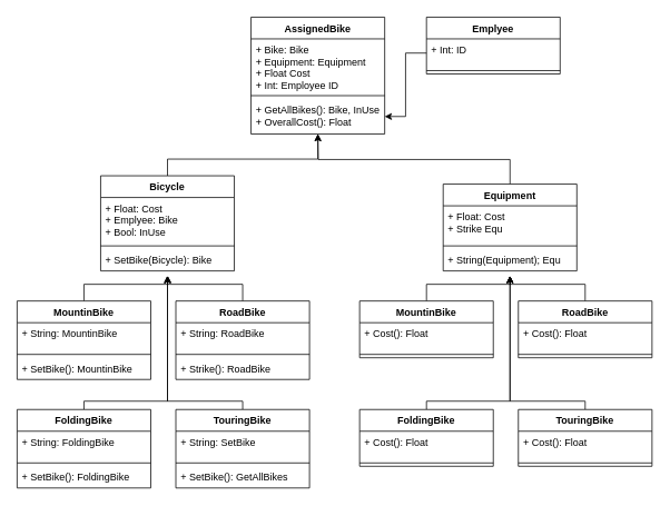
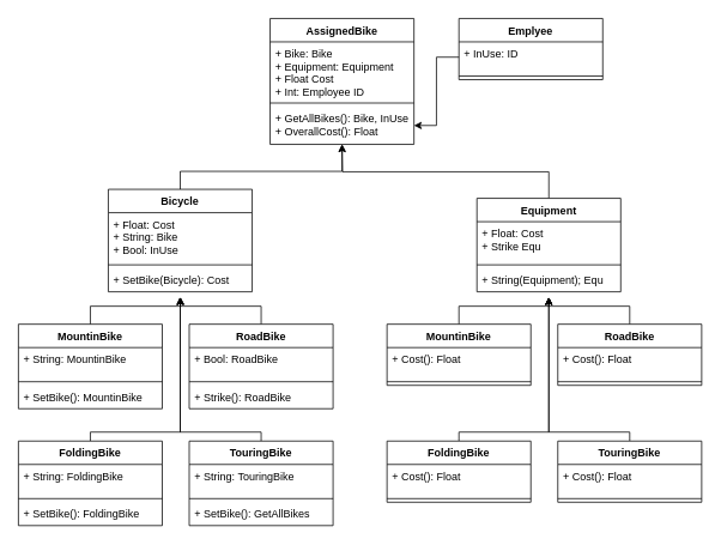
  <mxCell id="0" />
  <mxCell id="1" parent="0" />
  <mxCell id="2" style="edgeStyle=orthogonalEdgeStyle;rounded=0;orthogonalLoop=1;jettySize=auto;html=1;exitX=0.5;exitY=0;exitDx=0;exitDy=0;" edge="1" parent="1" source="3"><mxGeometry relative="1" as="geometry"><mxPoint x="380" y="160" as="targetPoint" /><Array as="points"><mxPoint x="200" y="190" /><mxPoint x="380" y="190" /></Array></mxGeometry></mxCell>
  <mxCell id="3" value="Bicycle&#10;" style="swimlane;fontStyle=1;align=center;verticalAlign=top;childLayout=stackLayout;horizontal=1;startSize=26;horizontalStack=0;resizeParent=1;resizeParentMax=0;resizeLast=0;collapsible=1;marginBottom=0;" vertex="1" parent="1"><mxGeometry x="120" y="210" width="160" height="114" as="geometry" /></mxCell>
- <mxCell id="4" value="+ Float: Cost&#10;+ Emplyee: Bike&#10;+ Bool: InUse" style="text;strokeColor=none;fillColor=none;align=left;verticalAlign=top;spacingLeft=4;spacingRight=4;overflow=hidden;rotatable=0;points=[[0,0.5],[1,0.5]];portConstraint=eastwest;" vertex="1" parent="3"><mxGeometry y="26" width="160" height="54" as="geometry" /></mxCell>
+ <mxCell id="4" value="+ Float: Cost&#10;+ String: Bike&#10;+ Bool: InUse" style="text;strokeColor=none;fillColor=none;align=left;verticalAlign=top;spacingLeft=4;spacingRight=4;overflow=hidden;rotatable=0;points=[[0,0.5],[1,0.5]];portConstraint=eastwest;" vertex="1" parent="3"><mxGeometry y="26" width="160" height="54" as="geometry" /></mxCell>
  <mxCell id="5" value="" style="line;strokeWidth=1;fillColor=none;align=left;verticalAlign=middle;spacingTop=-1;spacingLeft=3;spacingRight=3;rotatable=0;labelPosition=right;points=[];portConstraint=eastwest;" vertex="1" parent="3"><mxGeometry y="80" width="160" height="8" as="geometry" /></mxCell>
- <mxCell id="6" value="+ SetBike(Bicycle): Bike" style="text;strokeColor=none;fillColor=none;align=left;verticalAlign=top;spacingLeft=4;spacingRight=4;overflow=hidden;rotatable=0;points=[[0,0.5],[1,0.5]];portConstraint=eastwest;" vertex="1" parent="3"><mxGeometry y="88" width="160" height="26" as="geometry" /></mxCell>
+ <mxCell id="6" value="+ SetBike(Bicycle): Cost" style="text;strokeColor=none;fillColor=none;align=left;verticalAlign=top;spacingLeft=4;spacingRight=4;overflow=hidden;rotatable=0;points=[[0,0.5],[1,0.5]];portConstraint=eastwest;" vertex="1" parent="3"><mxGeometry y="88" width="160" height="26" as="geometry" /></mxCell>
  <mxCell id="7" style="edgeStyle=orthogonalEdgeStyle;rounded=0;orthogonalLoop=1;jettySize=auto;html=1;exitX=0.5;exitY=0;exitDx=0;exitDy=0;" edge="1" parent="1" source="8"><mxGeometry relative="1" as="geometry"><mxPoint x="200" y="330" as="targetPoint" /></mxGeometry></mxCell>
  <mxCell id="8" value="RoadBike&#10;" style="swimlane;fontStyle=1;align=center;verticalAlign=top;childLayout=stackLayout;horizontal=1;startSize=26;horizontalStack=0;resizeParent=1;resizeParentMax=0;resizeLast=0;collapsible=1;marginBottom=0;" vertex="1" parent="1"><mxGeometry x="210" y="360" width="160" height="94" as="geometry" /></mxCell>
- <mxCell id="9" value="+ String: RoadBike" style="text;strokeColor=none;fillColor=none;align=left;verticalAlign=top;spacingLeft=4;spacingRight=4;overflow=hidden;rotatable=0;points=[[0,0.5],[1,0.5]];portConstraint=eastwest;" vertex="1" parent="8"><mxGeometry y="26" width="160" height="34" as="geometry" /></mxCell>
+ <mxCell id="9" value="+ Bool: RoadBike" style="text;strokeColor=none;fillColor=none;align=left;verticalAlign=top;spacingLeft=4;spacingRight=4;overflow=hidden;rotatable=0;points=[[0,0.5],[1,0.5]];portConstraint=eastwest;" vertex="1" parent="8"><mxGeometry y="26" width="160" height="34" as="geometry" /></mxCell>
  <mxCell id="10" value="" style="line;strokeWidth=1;fillColor=none;align=left;verticalAlign=middle;spacingTop=-1;spacingLeft=3;spacingRight=3;rotatable=0;labelPosition=right;points=[];portConstraint=eastwest;" vertex="1" parent="8"><mxGeometry y="60" width="160" height="8" as="geometry" /></mxCell>
  <mxCell id="11" value="+ Strike(): RoadBike" style="text;strokeColor=none;fillColor=none;align=left;verticalAlign=top;spacingLeft=4;spacingRight=4;overflow=hidden;rotatable=0;points=[[0,0.5],[1,0.5]];portConstraint=eastwest;" vertex="1" parent="8"><mxGeometry y="68" width="160" height="26" as="geometry" /></mxCell>
  <mxCell id="12" style="edgeStyle=orthogonalEdgeStyle;rounded=0;orthogonalLoop=1;jettySize=auto;html=1;exitX=0.5;exitY=0;exitDx=0;exitDy=0;entryX=0.5;entryY=1.231;entryDx=0;entryDy=0;entryPerimeter=0;" edge="1" parent="1" source="13" target="6"><mxGeometry relative="1" as="geometry"><mxPoint x="200" y="340" as="targetPoint" /><Array as="points"><mxPoint x="100" y="340" /><mxPoint x="200" y="340" /></Array></mxGeometry></mxCell>
  <mxCell id="13" value="MountinBike" style="swimlane;fontStyle=1;align=center;verticalAlign=top;childLayout=stackLayout;horizontal=1;startSize=26;horizontalStack=0;resizeParent=1;resizeParentMax=0;resizeLast=0;collapsible=1;marginBottom=0;" vertex="1" parent="1"><mxGeometry x="20" y="360" width="160" height="94" as="geometry" /></mxCell>
  <mxCell id="14" value="+ String: MountinBike" style="text;strokeColor=none;fillColor=none;align=left;verticalAlign=top;spacingLeft=4;spacingRight=4;overflow=hidden;rotatable=0;points=[[0,0.5],[1,0.5]];portConstraint=eastwest;" vertex="1" parent="13"><mxGeometry y="26" width="160" height="34" as="geometry" /></mxCell>
  <mxCell id="15" value="" style="line;strokeWidth=1;fillColor=none;align=left;verticalAlign=middle;spacingTop=-1;spacingLeft=3;spacingRight=3;rotatable=0;labelPosition=right;points=[];portConstraint=eastwest;" vertex="1" parent="13"><mxGeometry y="60" width="160" height="8" as="geometry" /></mxCell>
  <mxCell id="16" value="+ SetBike(): MountinBike" style="text;strokeColor=none;fillColor=none;align=left;verticalAlign=top;spacingLeft=4;spacingRight=4;overflow=hidden;rotatable=0;points=[[0,0.5],[1,0.5]];portConstraint=eastwest;" vertex="1" parent="13"><mxGeometry y="68" width="160" height="26" as="geometry" /></mxCell>
  <mxCell id="17" style="edgeStyle=orthogonalEdgeStyle;rounded=0;orthogonalLoop=1;jettySize=auto;html=1;exitX=0.5;exitY=0;exitDx=0;exitDy=0;" edge="1" parent="1" source="18"><mxGeometry relative="1" as="geometry"><mxPoint x="200" y="330" as="targetPoint" /><Array as="points"><mxPoint x="290" y="480" /><mxPoint x="200" y="480" /></Array></mxGeometry></mxCell>
  <mxCell id="18" value="TouringBike" style="swimlane;fontStyle=1;align=center;verticalAlign=top;childLayout=stackLayout;horizontal=1;startSize=26;horizontalStack=0;resizeParent=1;resizeParentMax=0;resizeLast=0;collapsible=1;marginBottom=0;" vertex="1" parent="1"><mxGeometry x="210" y="490" width="160" height="94" as="geometry" /></mxCell>
- <mxCell id="19" value="+ String: SetBike" style="text;strokeColor=none;fillColor=none;align=left;verticalAlign=top;spacingLeft=4;spacingRight=4;overflow=hidden;rotatable=0;points=[[0,0.5],[1,0.5]];portConstraint=eastwest;" vertex="1" parent="18"><mxGeometry y="26" width="160" height="34" as="geometry" /></mxCell>
+ <mxCell id="19" value="+ String: TouringBike" style="text;strokeColor=none;fillColor=none;align=left;verticalAlign=top;spacingLeft=4;spacingRight=4;overflow=hidden;rotatable=0;points=[[0,0.5],[1,0.5]];portConstraint=eastwest;" vertex="1" parent="18"><mxGeometry y="26" width="160" height="34" as="geometry" /></mxCell>
  <mxCell id="20" value="" style="line;strokeWidth=1;fillColor=none;align=left;verticalAlign=middle;spacingTop=-1;spacingLeft=3;spacingRight=3;rotatable=0;labelPosition=right;points=[];portConstraint=eastwest;" vertex="1" parent="18"><mxGeometry y="60" width="160" height="8" as="geometry" /></mxCell>
  <mxCell id="21" value="+ SetBike(): GetAllBikes" style="text;strokeColor=none;fillColor=none;align=left;verticalAlign=top;spacingLeft=4;spacingRight=4;overflow=hidden;rotatable=0;points=[[0,0.5],[1,0.5]];portConstraint=eastwest;" vertex="1" parent="18"><mxGeometry y="68" width="160" height="26" as="geometry" /></mxCell>
  <mxCell id="22" style="edgeStyle=orthogonalEdgeStyle;rounded=0;orthogonalLoop=1;jettySize=auto;html=1;exitX=0.5;exitY=0;exitDx=0;exitDy=0;" edge="1" parent="1" source="23"><mxGeometry relative="1" as="geometry"><mxPoint x="200" y="330" as="targetPoint" /><Array as="points"><mxPoint x="100" y="480" /><mxPoint x="200" y="480" /></Array></mxGeometry></mxCell>
  <mxCell id="23" value="FoldingBike" style="swimlane;fontStyle=1;align=center;verticalAlign=top;childLayout=stackLayout;horizontal=1;startSize=26;horizontalStack=0;resizeParent=1;resizeParentMax=0;resizeLast=0;collapsible=1;marginBottom=0;" vertex="1" parent="1"><mxGeometry x="20" y="490" width="160" height="94" as="geometry" /></mxCell>
  <mxCell id="24" value="+ String: FoldingBike" style="text;strokeColor=none;fillColor=none;align=left;verticalAlign=top;spacingLeft=4;spacingRight=4;overflow=hidden;rotatable=0;points=[[0,0.5],[1,0.5]];portConstraint=eastwest;" vertex="1" parent="23"><mxGeometry y="26" width="160" height="34" as="geometry" /></mxCell>
  <mxCell id="25" value="" style="line;strokeWidth=1;fillColor=none;align=left;verticalAlign=middle;spacingTop=-1;spacingLeft=3;spacingRight=3;rotatable=0;labelPosition=right;points=[];portConstraint=eastwest;" vertex="1" parent="23"><mxGeometry y="60" width="160" height="8" as="geometry" /></mxCell>
  <mxCell id="26" value="+ SetBike(): FoldingBike" style="text;strokeColor=none;fillColor=none;align=left;verticalAlign=top;spacingLeft=4;spacingRight=4;overflow=hidden;rotatable=0;points=[[0,0.5],[1,0.5]];portConstraint=eastwest;" vertex="1" parent="23"><mxGeometry y="68" width="160" height="26" as="geometry" /></mxCell>
  <mxCell id="27" value="AssignedBike" style="swimlane;fontStyle=1;align=center;verticalAlign=top;childLayout=stackLayout;horizontal=1;startSize=26;horizontalStack=0;resizeParent=1;resizeParentMax=0;resizeLast=0;collapsible=1;marginBottom=0;" vertex="1" parent="1"><mxGeometry x="300" y="20" width="160" height="140" as="geometry" /></mxCell>
  <mxCell id="28" value="+ Bike: Bike&#10;+ Equipment: Equipment&#10;+ Float Cost&#10;+ Int: Employee ID" style="text;strokeColor=none;fillColor=none;align=left;verticalAlign=top;spacingLeft=4;spacingRight=4;overflow=hidden;rotatable=0;points=[[0,0.5],[1,0.5]];portConstraint=eastwest;" vertex="1" parent="27"><mxGeometry y="26" width="160" height="64" as="geometry" /></mxCell>
  <mxCell id="29" value="" style="line;strokeWidth=1;fillColor=none;align=left;verticalAlign=middle;spacingTop=-1;spacingLeft=3;spacingRight=3;rotatable=0;labelPosition=right;points=[];portConstraint=eastwest;" vertex="1" parent="27"><mxGeometry y="90" width="160" height="8" as="geometry" /></mxCell>
  <mxCell id="30" value="+ GetAllBikes(): Bike, InUse&#10;+ OverallCost(): Float" style="text;strokeColor=none;fillColor=none;align=left;verticalAlign=top;spacingLeft=4;spacingRight=4;overflow=hidden;rotatable=0;points=[[0,0.5],[1,0.5]];portConstraint=eastwest;" vertex="1" parent="27"><mxGeometry y="98" width="160" height="42" as="geometry" /></mxCell>
  <mxCell id="31" style="edgeStyle=orthogonalEdgeStyle;rounded=0;orthogonalLoop=1;jettySize=auto;html=1;exitX=0.5;exitY=0;exitDx=0;exitDy=0;" edge="1" parent="1" source="32"><mxGeometry relative="1" as="geometry"><mxPoint x="380" y="160" as="targetPoint" /></mxGeometry></mxCell>
  <mxCell id="32" value="Equipment" style="swimlane;fontStyle=1;align=center;verticalAlign=top;childLayout=stackLayout;horizontal=1;startSize=26;horizontalStack=0;resizeParent=1;resizeParentMax=0;resizeLast=0;collapsible=1;marginBottom=0;" vertex="1" parent="1"><mxGeometry x="530" y="220" width="160" height="104" as="geometry" /></mxCell>
  <mxCell id="33" value="+ Float: Cost&#10;+ Strike Equ" style="text;strokeColor=none;fillColor=none;align=left;verticalAlign=top;spacingLeft=4;spacingRight=4;overflow=hidden;rotatable=0;points=[[0,0.5],[1,0.5]];portConstraint=eastwest;" vertex="1" parent="32"><mxGeometry y="26" width="160" height="44" as="geometry" /></mxCell>
  <mxCell id="34" value="" style="line;strokeWidth=1;fillColor=none;align=left;verticalAlign=middle;spacingTop=-1;spacingLeft=3;spacingRight=3;rotatable=0;labelPosition=right;points=[];portConstraint=eastwest;" vertex="1" parent="32"><mxGeometry y="70" width="160" height="8" as="geometry" /></mxCell>
  <mxCell id="35" value="+ String(Equipment); Equ" style="text;strokeColor=none;fillColor=none;align=left;verticalAlign=top;spacingLeft=4;spacingRight=4;overflow=hidden;rotatable=0;points=[[0,0.5],[1,0.5]];portConstraint=eastwest;" vertex="1" parent="32"><mxGeometry y="78" width="160" height="26" as="geometry" /></mxCell>
  <mxCell id="36" style="edgeStyle=orthogonalEdgeStyle;rounded=0;orthogonalLoop=1;jettySize=auto;html=1;exitX=0.5;exitY=0;exitDx=0;exitDy=0;" edge="1" parent="1"><mxGeometry relative="1" as="geometry"><mxPoint x="610" y="330" as="targetPoint" /><mxPoint x="700" y="360" as="sourcePoint" /><Array as="points"><mxPoint x="700" y="340" /><mxPoint x="610" y="340" /></Array></mxGeometry></mxCell>
  <mxCell id="37" style="edgeStyle=orthogonalEdgeStyle;rounded=0;orthogonalLoop=1;jettySize=auto;html=1;exitX=0.5;exitY=0;exitDx=0;exitDy=0;entryX=0.5;entryY=1.231;entryDx=0;entryDy=0;entryPerimeter=0;" edge="1" parent="1" source="38" target="35"><mxGeometry relative="1" as="geometry"><mxPoint x="610" y="340" as="targetPoint" /><Array as="points"><mxPoint x="510" y="340" /><mxPoint x="610" y="340" /></Array></mxGeometry></mxCell>
  <mxCell id="38" value="MountinBike" style="swimlane;fontStyle=1;align=center;verticalAlign=top;childLayout=stackLayout;horizontal=1;startSize=26;horizontalStack=0;resizeParent=1;resizeParentMax=0;resizeLast=0;collapsible=1;marginBottom=0;" vertex="1" parent="1"><mxGeometry x="430" y="360" width="160" height="68" as="geometry" /></mxCell>
  <mxCell id="39" value="+ Cost(): Float" style="text;strokeColor=none;fillColor=none;align=left;verticalAlign=top;spacingLeft=4;spacingRight=4;overflow=hidden;rotatable=0;points=[[0,0.5],[1,0.5]];portConstraint=eastwest;" vertex="1" parent="38"><mxGeometry y="26" width="160" height="34" as="geometry" /></mxCell>
  <mxCell id="40" value="" style="line;strokeWidth=1;fillColor=none;align=left;verticalAlign=middle;spacingTop=-1;spacingLeft=3;spacingRight=3;rotatable=0;labelPosition=right;points=[];portConstraint=eastwest;" vertex="1" parent="38"><mxGeometry y="60" width="160" height="8" as="geometry" /></mxCell>
  <mxCell id="41" style="edgeStyle=orthogonalEdgeStyle;rounded=0;orthogonalLoop=1;jettySize=auto;html=1;exitX=0.5;exitY=0;exitDx=0;exitDy=0;" edge="1" parent="1" source="42"><mxGeometry relative="1" as="geometry"><mxPoint x="610" y="330" as="targetPoint" /><Array as="points"><mxPoint x="700" y="480" /><mxPoint x="610" y="480" /></Array></mxGeometry></mxCell>
  <mxCell id="42" value="TouringBike" style="swimlane;fontStyle=1;align=center;verticalAlign=top;childLayout=stackLayout;horizontal=1;startSize=26;horizontalStack=0;resizeParent=1;resizeParentMax=0;resizeLast=0;collapsible=1;marginBottom=0;" vertex="1" parent="1"><mxGeometry x="620" y="490" width="160" height="68" as="geometry" /></mxCell>
  <mxCell id="43" value="+ Cost(): Float" style="text;strokeColor=none;fillColor=none;align=left;verticalAlign=top;spacingLeft=4;spacingRight=4;overflow=hidden;rotatable=0;points=[[0,0.5],[1,0.5]];portConstraint=eastwest;" vertex="1" parent="42"><mxGeometry y="26" width="160" height="34" as="geometry" /></mxCell>
  <mxCell id="44" value="" style="line;strokeWidth=1;fillColor=none;align=left;verticalAlign=middle;spacingTop=-1;spacingLeft=3;spacingRight=3;rotatable=0;labelPosition=right;points=[];portConstraint=eastwest;" vertex="1" parent="42"><mxGeometry y="60" width="160" height="8" as="geometry" /></mxCell>
  <mxCell id="45" style="edgeStyle=orthogonalEdgeStyle;rounded=0;orthogonalLoop=1;jettySize=auto;html=1;exitX=0.5;exitY=0;exitDx=0;exitDy=0;" edge="1" parent="1" source="46"><mxGeometry relative="1" as="geometry"><mxPoint x="610" y="330" as="targetPoint" /><Array as="points"><mxPoint x="510" y="480" /><mxPoint x="610" y="480" /></Array></mxGeometry></mxCell>
  <mxCell id="46" value="FoldingBike" style="swimlane;fontStyle=1;align=center;verticalAlign=top;childLayout=stackLayout;horizontal=1;startSize=26;horizontalStack=0;resizeParent=1;resizeParentMax=0;resizeLast=0;collapsible=1;marginBottom=0;" vertex="1" parent="1"><mxGeometry x="430" y="490" width="160" height="68" as="geometry" /></mxCell>
  <mxCell id="47" value="+ Cost(): Float" style="text;strokeColor=none;fillColor=none;align=left;verticalAlign=top;spacingLeft=4;spacingRight=4;overflow=hidden;rotatable=0;points=[[0,0.5],[1,0.5]];portConstraint=eastwest;" vertex="1" parent="46"><mxGeometry y="26" width="160" height="34" as="geometry" /></mxCell>
  <mxCell id="48" value="" style="line;strokeWidth=1;fillColor=none;align=left;verticalAlign=middle;spacingTop=-1;spacingLeft=3;spacingRight=3;rotatable=0;labelPosition=right;points=[];portConstraint=eastwest;" vertex="1" parent="46"><mxGeometry y="60" width="160" height="8" as="geometry" /></mxCell>
  <mxCell id="49" value="RoadBike" style="swimlane;fontStyle=1;align=center;verticalAlign=top;childLayout=stackLayout;horizontal=1;startSize=26;horizontalStack=0;resizeParent=1;resizeParentMax=0;resizeLast=0;collapsible=1;marginBottom=0;" vertex="1" parent="1"><mxGeometry x="620" y="360" width="160" height="68" as="geometry" /></mxCell>
  <mxCell id="50" value="+ Cost(): Float" style="text;strokeColor=none;fillColor=none;align=left;verticalAlign=top;spacingLeft=4;spacingRight=4;overflow=hidden;rotatable=0;points=[[0,0.5],[1,0.5]];portConstraint=eastwest;" vertex="1" parent="49"><mxGeometry y="26" width="160" height="34" as="geometry" /></mxCell>
  <mxCell id="51" value="" style="line;strokeWidth=1;fillColor=none;align=left;verticalAlign=middle;spacingTop=-1;spacingLeft=3;spacingRight=3;rotatable=0;labelPosition=right;points=[];portConstraint=eastwest;" vertex="1" parent="49"><mxGeometry y="60" width="160" height="8" as="geometry" /></mxCell>
  <mxCell id="52" value="Emplyee" style="swimlane;fontStyle=1;align=center;verticalAlign=top;childLayout=stackLayout;horizontal=1;startSize=26;horizontalStack=0;resizeParent=1;resizeParentMax=0;resizeLast=0;collapsible=1;marginBottom=0;" vertex="1" parent="1"><mxGeometry x="510" y="20" width="160" height="68" as="geometry" /></mxCell>
- <mxCell id="53" value="+ Int: ID" style="text;strokeColor=none;fillColor=none;align=left;verticalAlign=top;spacingLeft=4;spacingRight=4;overflow=hidden;rotatable=0;points=[[0,0.5],[1,0.5]];portConstraint=eastwest;" vertex="1" parent="52"><mxGeometry y="26" width="160" height="34" as="geometry" /></mxCell>
+ <mxCell id="53" value="+ InUse: ID" style="text;strokeColor=none;fillColor=none;align=left;verticalAlign=top;spacingLeft=4;spacingRight=4;overflow=hidden;rotatable=0;points=[[0,0.5],[1,0.5]];portConstraint=eastwest;" vertex="1" parent="52"><mxGeometry y="26" width="160" height="34" as="geometry" /></mxCell>
  <mxCell id="54" value="" style="line;strokeWidth=1;fillColor=none;align=left;verticalAlign=middle;spacingTop=-1;spacingLeft=3;spacingRight=3;rotatable=0;labelPosition=right;points=[];portConstraint=eastwest;" vertex="1" parent="52"><mxGeometry y="60" width="160" height="8" as="geometry" /></mxCell>
  <mxCell id="55" style="edgeStyle=orthogonalEdgeStyle;rounded=0;orthogonalLoop=1;jettySize=auto;html=1;exitX=0;exitY=0.5;exitDx=0;exitDy=0;entryX=1;entryY=0.5;entryDx=0;entryDy=0;" edge="1" parent="1" source="53" target="30"><mxGeometry relative="1" as="geometry" /></mxCell>
